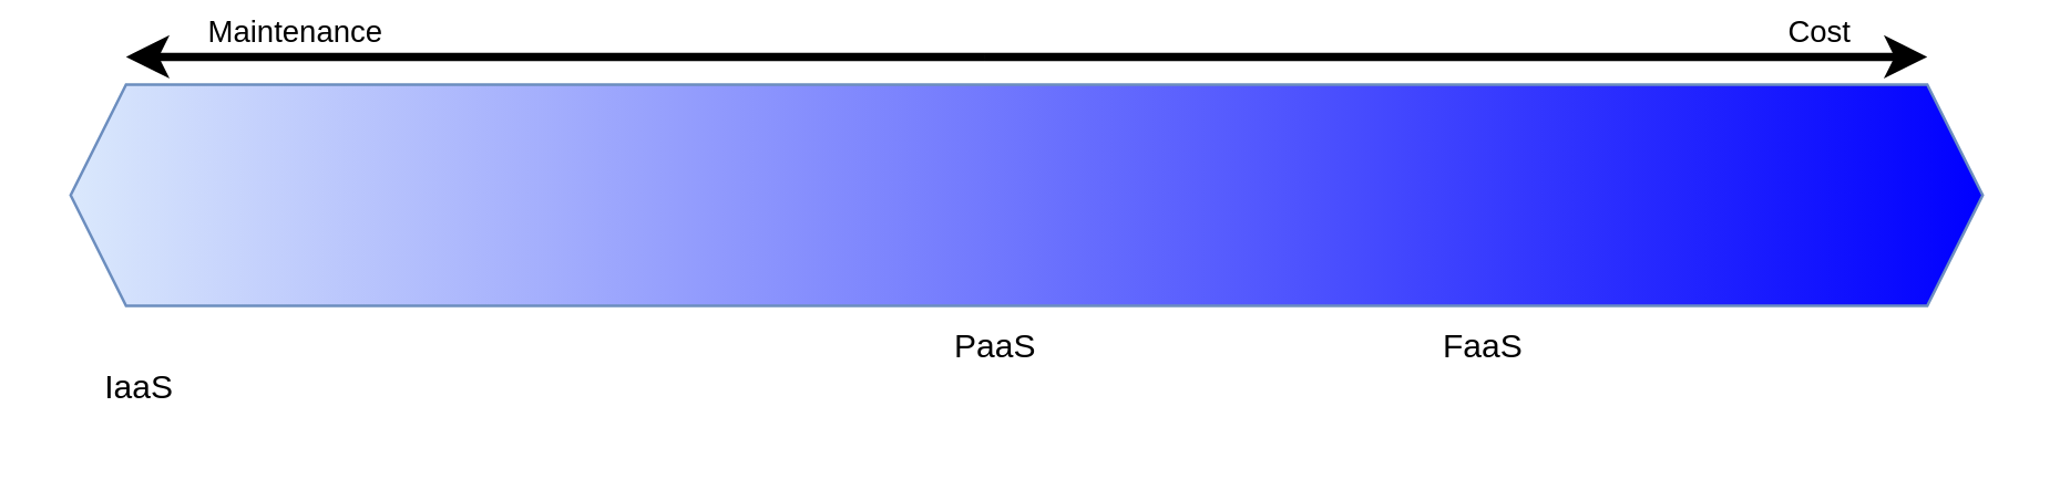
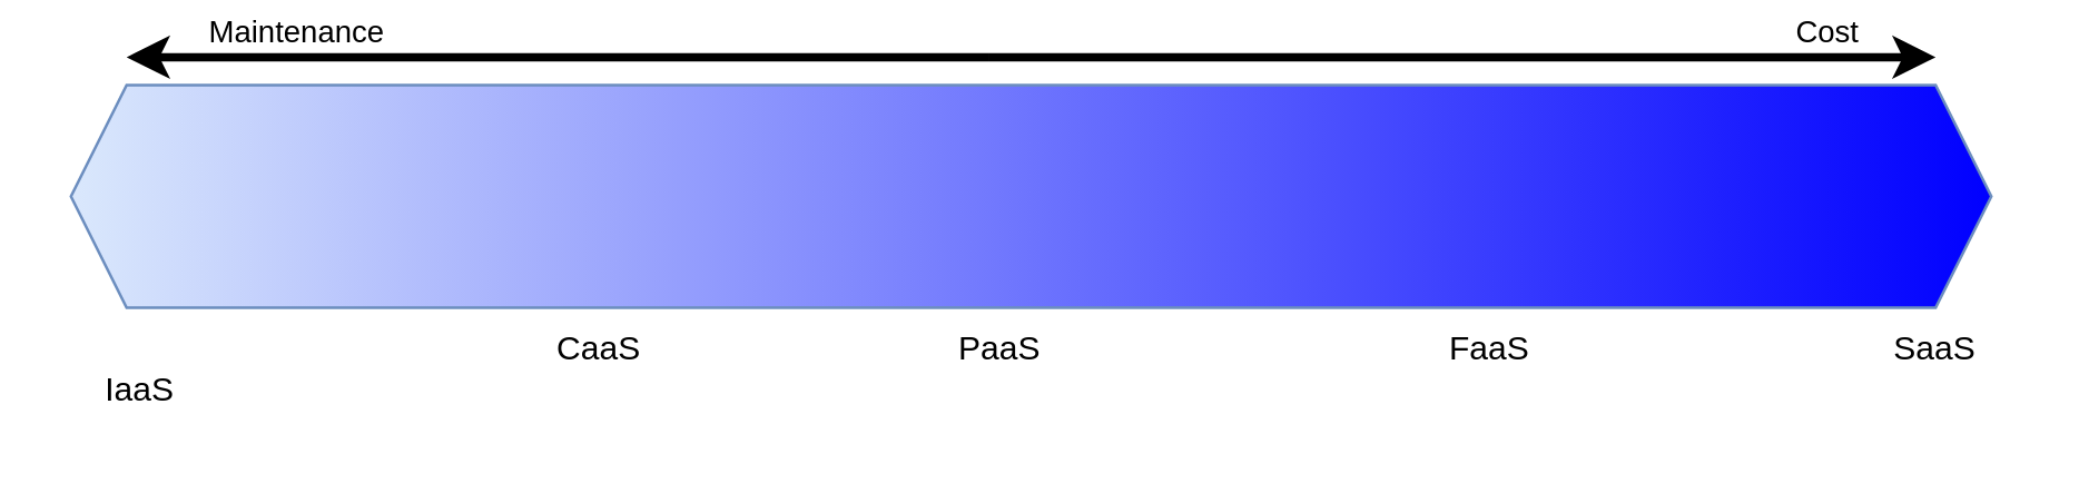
  <mxCell id="0" />
  <mxCell id="1" parent="0" />
  <mxCell id="2" value="" style="shape=hexagon;perimeter=hexagonPerimeter2;whiteSpace=wrap;html=1;fixedSize=1;fillColor=#dae8fc;strokeColor=#6c8ebf;gradientDirection=east;gradientColor=#0000FF;" vertex="1" parent="1"><mxGeometry x="25" y="30" width="690" height="80" as="geometry" /></mxCell>
  <mxCell id="3" value="IaaS" style="text;html=1;strokeColor=none;fillColor=none;align=center;verticalAlign=middle;whiteSpace=wrap;rounded=0;" vertex="1" parent="1"><mxGeometry x="20" y="125" width="60" height="30" as="geometry" /></mxCell>
+ <mxCell id="4" value="SaaS" style="text;html=1;strokeColor=none;fillColor=none;align=center;verticalAlign=middle;whiteSpace=wrap;rounded=0;" vertex="1" parent="1"><mxGeometry x="665" y="110" width="60" height="30" as="geometry" /></mxCell>
+ <mxCell id="5" value="CaaS" style="text;html=1;strokeColor=none;fillColor=none;align=center;verticalAlign=middle;whiteSpace=wrap;rounded=0;" vertex="1" parent="1"><mxGeometry x="185" y="110" width="60" height="30" as="geometry" /></mxCell>
  <mxCell id="6" value="FaaS" style="text;html=1;strokeColor=none;fillColor=none;align=center;verticalAlign=middle;whiteSpace=wrap;rounded=0;" vertex="1" parent="1"><mxGeometry x="505" y="110" width="60" height="30" as="geometry" /></mxCell>
  <mxCell id="7" value="PaaS" style="text;html=1;strokeColor=none;fillColor=none;align=center;verticalAlign=middle;whiteSpace=wrap;rounded=0;" vertex="1" parent="1"><mxGeometry x="329" y="110" width="60" height="30" as="geometry" /></mxCell>
  <mxCell id="8" value="" style="endArrow=classic;html=1;rounded=0;strokeWidth=3;" edge="1" parent="1"><mxGeometry width="50" height="50" relative="1" as="geometry"><mxPoint x="355" y="20" as="sourcePoint" /><mxPoint x="695" y="20" as="targetPoint" /></mxGeometry></mxCell>
  <mxCell id="9" value="Cost" style="edgeLabel;html=1;align=center;verticalAlign=middle;resizable=0;points=[];" vertex="1" connectable="0" parent="8"><mxGeometry x="-0.079" y="3" relative="1" as="geometry"><mxPoint x="143" y="-7" as="offset" /></mxGeometry></mxCell>
  <mxCell id="10" value="" style="endArrow=classic;html=1;rounded=0;strokeWidth=3;" edge="1" parent="1"><mxGeometry width="50" height="50" relative="1" as="geometry"><mxPoint x="355" y="20" as="sourcePoint" /><mxPoint x="45" y="20" as="targetPoint" /></mxGeometry></mxCell>
  <mxCell id="11" value="Maintenance" style="edgeLabel;html=1;align=center;verticalAlign=middle;resizable=0;points=[];" vertex="1" connectable="0" parent="10"><mxGeometry x="-0.148" y="-2" relative="1" as="geometry"><mxPoint x="-118" y="-8" as="offset" /></mxGeometry></mxCell>
